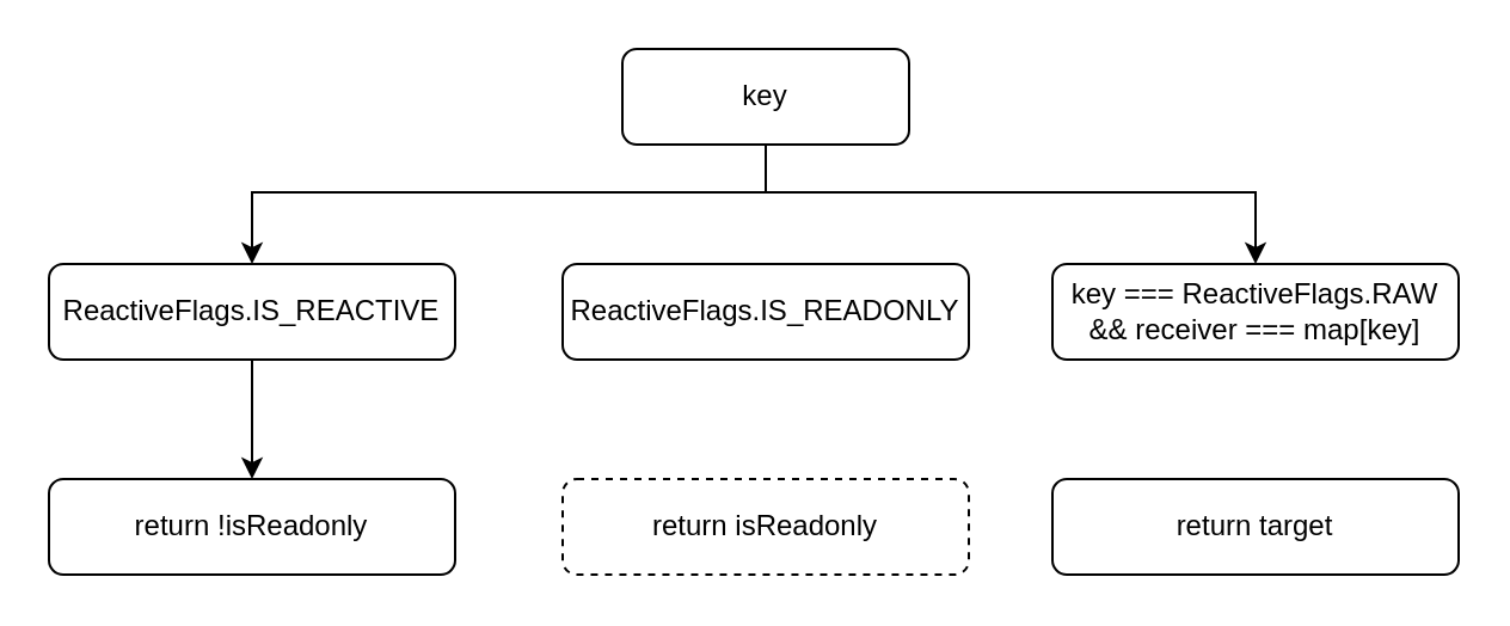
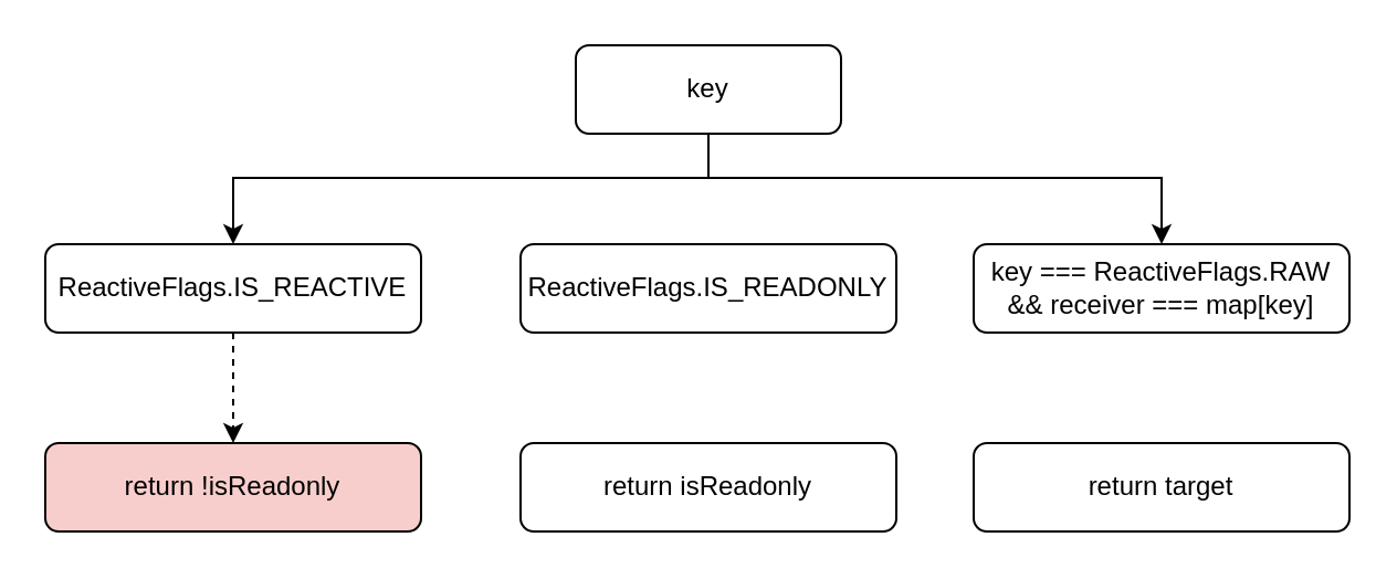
  <mxCell id="0" />
  <mxCell id="1" parent="0" />
  <mxCell id="2" style="edgeStyle=orthogonalEdgeStyle;rounded=0;orthogonalLoop=1;jettySize=auto;html=1;entryX=0.5;entryY=0;entryDx=0;entryDy=0;" edge="1" parent="1" source="4" target="6"><mxGeometry relative="1" as="geometry"><Array as="points"><mxPoint x="320" y="80" /><mxPoint x="105" y="80" /></Array></mxGeometry></mxCell>
  <mxCell id="3" value="" style="edgeStyle=orthogonalEdgeStyle;rounded=0;orthogonalLoop=1;jettySize=auto;html=1;entryX=0.5;entryY=0;entryDx=0;entryDy=0;" edge="1" parent="1" source="4" target="10"><mxGeometry relative="1" as="geometry"><Array as="points"><mxPoint x="320" y="80" /><mxPoint x="525" y="80" /></Array></mxGeometry></mxCell>
  <mxCell id="4" value="key" style="rounded=1;whiteSpace=wrap;fontSize=12;glass=0;strokeWidth=1;shadow=0;" vertex="1" parent="1"><mxGeometry x="260" y="20" width="120" height="40" as="geometry" /></mxCell>
- <mxCell id="5" value="" style="edgeStyle=orthogonalEdgeStyle;rounded=0;orthogonalLoop=1;jettySize=auto;html=1;" edge="1" parent="1" source="6" target="7"><mxGeometry relative="1" as="geometry" /></mxCell>
+ <mxCell id="5" value="" style="edgeStyle=orthogonalEdgeStyle;rounded=0;orthogonalLoop=1;jettySize=auto;html=1;dashed=1;" edge="1" parent="1" source="6" target="7"><mxGeometry relative="1" as="geometry" /></mxCell>
  <mxCell id="6" value="ReactiveFlags.IS_REACTIVE" style="rounded=1;whiteSpace=wrap;fontSize=12;glass=0;strokeWidth=1;shadow=0;" vertex="1" parent="1"><mxGeometry x="20" y="110" width="170" height="40" as="geometry" /></mxCell>
- <mxCell id="7" value="return !isReadonly" style="rounded=1;whiteSpace=wrap;fontSize=12;glass=0;strokeWidth=1;shadow=0;" vertex="1" parent="1"><mxGeometry x="20" y="200" width="170" height="40" as="geometry" /></mxCell>
+ <mxCell id="7" value="return !isReadonly" style="rounded=1;whiteSpace=wrap;fontSize=12;glass=0;strokeWidth=1;shadow=0;fillColor=#f8cecc;" vertex="1" parent="1"><mxGeometry x="20" y="200" width="170" height="40" as="geometry" /></mxCell>
  <mxCell id="8" value="ReactiveFlags.IS_READONLY" style="rounded=1;whiteSpace=wrap;fontSize=12;glass=0;strokeWidth=1;shadow=0;" vertex="1" parent="1"><mxGeometry x="235" y="110" width="170" height="40" as="geometry" /></mxCell>
- <mxCell id="9" value="return isReadonly" style="rounded=1;whiteSpace=wrap;fontSize=12;glass=0;strokeWidth=1;shadow=0;dashed=1;" vertex="1" parent="1"><mxGeometry x="235" y="200" width="170" height="40" as="geometry" /></mxCell>
+ <mxCell id="9" value="return isReadonly" style="rounded=1;whiteSpace=wrap;fontSize=12;glass=0;strokeWidth=1;shadow=0;" vertex="1" parent="1"><mxGeometry x="235" y="200" width="170" height="40" as="geometry" /></mxCell>
  <mxCell id="10" value="key === ReactiveFlags.RAW &amp;&amp; receiver === map[key]" style="rounded=1;whiteSpace=wrap;fontSize=12;glass=0;strokeWidth=1;shadow=0;" vertex="1" parent="1"><mxGeometry x="440" y="110" width="170" height="40" as="geometry" /></mxCell>
  <mxCell id="11" value="return target" style="rounded=1;whiteSpace=wrap;fontSize=12;glass=0;strokeWidth=1;shadow=0;" vertex="1" parent="1"><mxGeometry x="440" y="200" width="170" height="40" as="geometry" /></mxCell>
